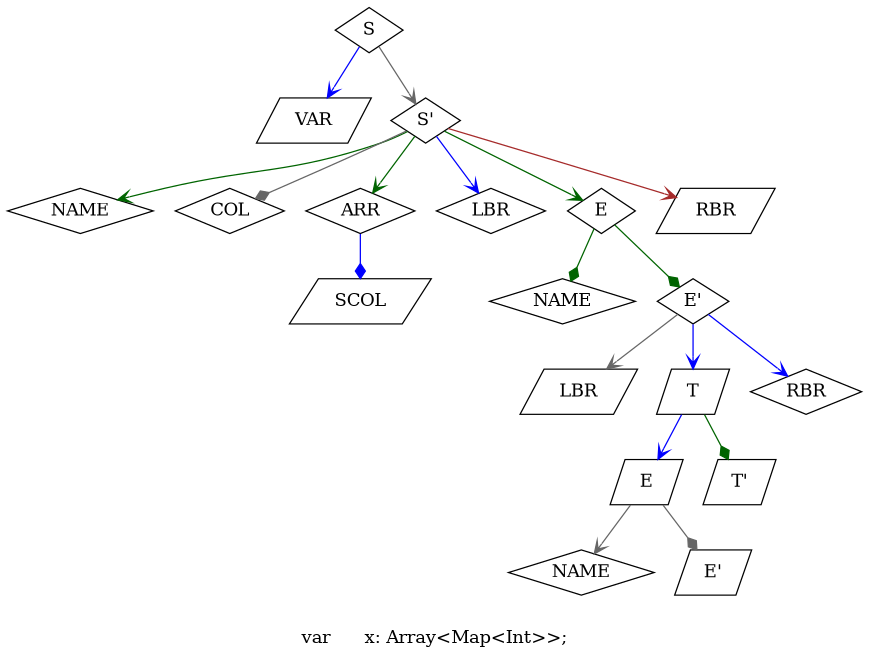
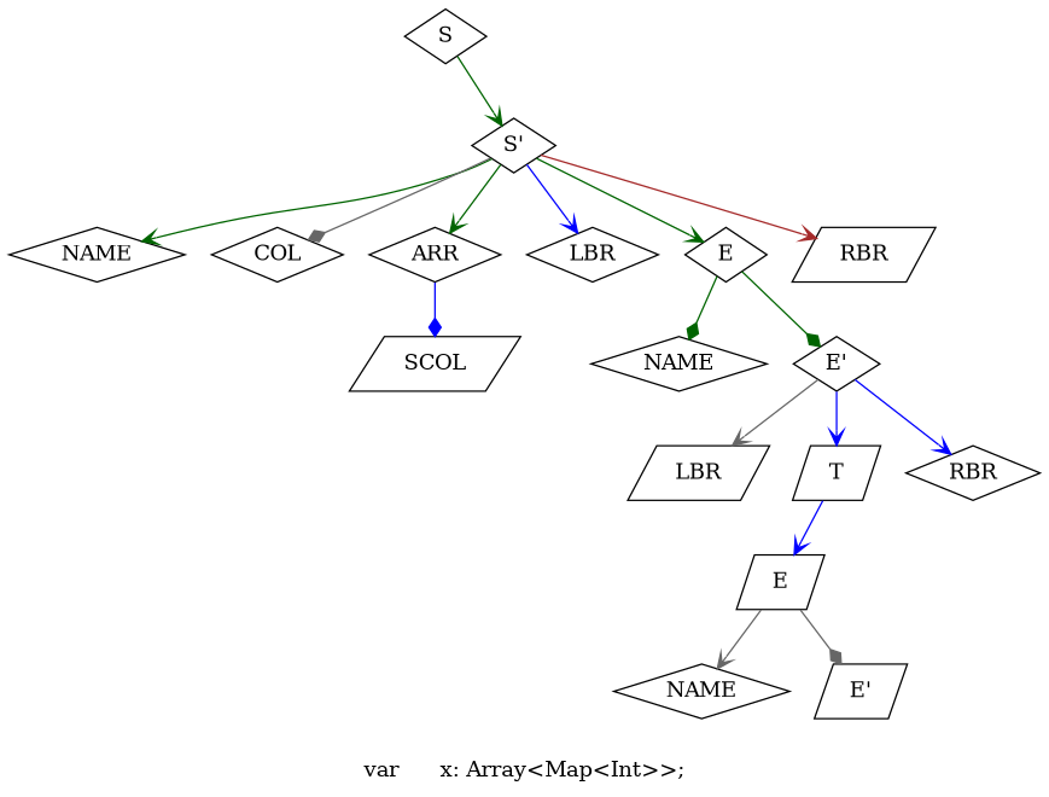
  digraph {
    label="var      x: Array<Map<Int>>;"
    node [shape=diamond]
    edge [arrowhead=vee color=blue]
    n1 [label=S]
-   n2 [label=VAR shape=parallelogram]
    n3 [label="S'"]
    n4 [label=NAME]
    n5 [label=COL]
    n6 [label=ARR]
    n7 [label=LBR]
    n8 [label=E]
    n9 [label=RBR shape=parallelogram]
    n10 [label=SCOL shape=parallelogram]
    n11 [label=NAME]
    n12 [label="E'"]
    n13 [label=LBR shape=parallelogram]
    n14 [label=T shape=parallelogram]
    n15 [label=RBR]
    n16 [label=E shape=parallelogram]
-   n17 [label="T'" shape=parallelogram]
    n18 [label=NAME]
    n19 [label="E'" shape=parallelogram]
-   n1 -> n2
-   n1 -> n3 [color=gray40]
+   n1 -> n3 [color=darkgreen]
    n3 -> n4 [color=darkgreen]
    n3 -> n5 [arrowhead=diamond color=gray40]
    n3 -> n6 [color=darkgreen]
    n3 -> n7
    n3 -> n8 [color=darkgreen]
    n3 -> n9 [color=brown]
    n6 -> n10 [arrowhead=diamond]
    n8 -> n11 [arrowhead=diamond color=darkgreen]
    n8 -> n12 [arrowhead=diamond color=darkgreen]
    n12 -> n13 [color=gray40]
    n12 -> n14
    n12 -> n15
    n14 -> n16
-   n14 -> n17 [arrowhead=diamond color=darkgreen]
    n16 -> n18 [color=gray40]
    n16 -> n19 [arrowhead=diamond color=gray40]
  }
